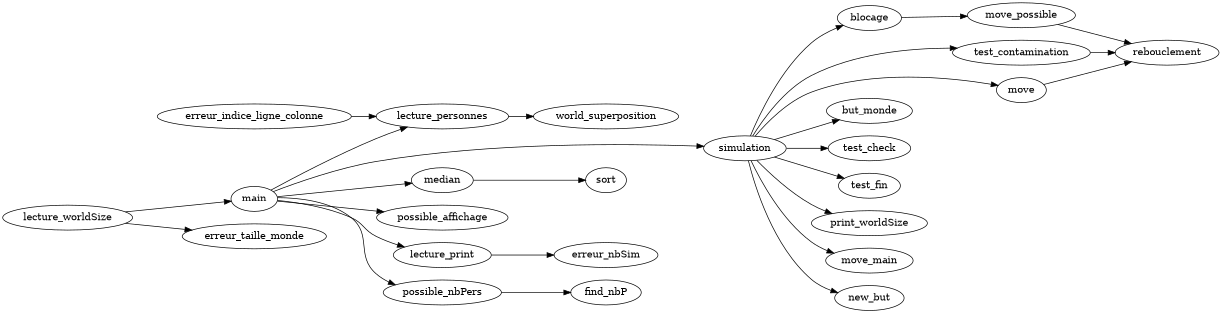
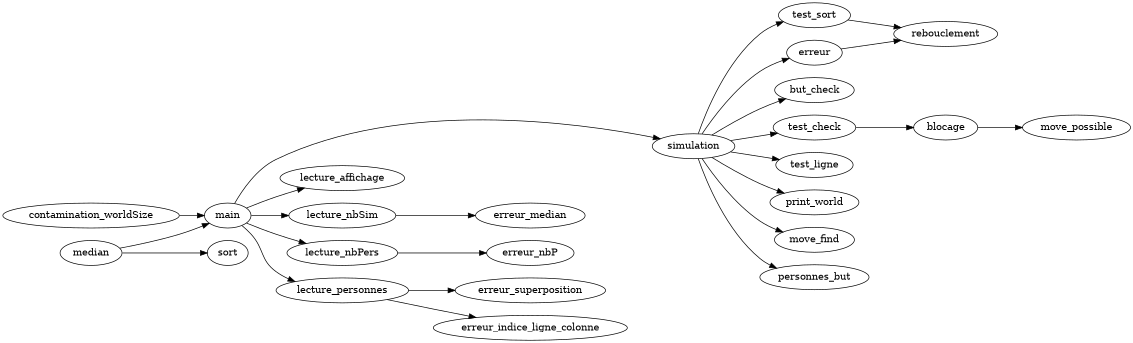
  digraph {
    rankdir=LR
    edge [style=solid]
    simulation
    blocage
-   test_contamination
-   move
+   test_contamination [label=test_sort]
+   move [label=erreur]
    move_possible
    rebouclement
    main
-   but_check [label=but_monde]
+   but_check
    n9 [label=test_check]
-   test_fin
-   print_world [label=print_worldSize]
-   move_find [label=move_main]
-   new_but
+   test_fin [label=test_ligne]
+   print_world
+   move_find
+   new_but [label=personnes_but]
    median
-   lecture_affichage [label=possible_affichage]
-   lecture_nbSim [label=lecture_print]
-   lecture_nbPers [label=possible_nbPers]
+   lecture_affichage
+   lecture_nbSim
+   lecture_nbPers
    lecture_personnes
    sort
-   erreur_nbSim
-   lecture_worldSize
-   erreur_taille_monde
-   erreur_nbP [label=find_nbP]
-   erreur_superposition [label=world_superposition]
+   erreur_nbSim [label=erreur_median]
+   lecture_worldSize [label=contamination_worldSize]
+   erreur_nbP
+   erreur_superposition
    erreur_indice_ligne_colonne
    subgraph sub_1 {
      main
      but_check
      n9
      test_fin
      print_world
      move_find
      new_but
      subgraph sub_2 {
        simulation
        blocage
        test_contamination
        move
        move_possible
        rebouclement
      }
    }
-   simulation -> blocage
+   n9 -> blocage
    simulation -> test_contamination
    simulation -> move
    simulation -> but_check
    simulation -> n9
    simulation -> test_fin
    simulation -> print_world
    simulation -> move_find
    simulation -> new_but
    blocage -> move_possible
    test_contamination -> rebouclement
    move -> rebouclement
-   move_possible -> rebouclement
    main -> simulation [minlen=3]
-   main -> median
+   median -> main
    main -> lecture_affichage
    main -> lecture_nbSim
    main -> lecture_nbPers
    main -> lecture_personnes
    median -> sort
    lecture_nbSim -> erreur_nbSim
    lecture_nbPers -> erreur_nbP
    lecture_personnes -> erreur_superposition
-   erreur_indice_ligne_colonne -> lecture_personnes
+   lecture_personnes -> erreur_indice_ligne_colonne
    lecture_worldSize -> main
-   lecture_worldSize -> erreur_taille_monde
  }
